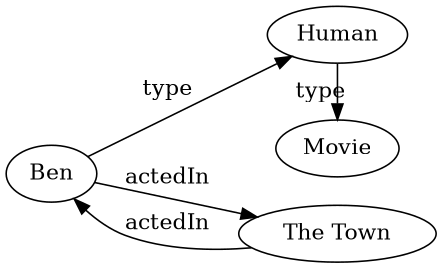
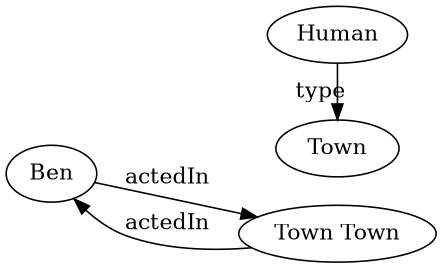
  digraph {
    rankdir=LR
    Human
-   Movie
+   Movie [label=Town]
    Ben
-   n4 [label="The Town"]
+   n4 [label="Town Town"]
    subgraph sub_1 {
      rank=same
      Human
      Movie
    }
    Human -> Movie [label=type]
-   Ben -> Human [label=type]
    Ben -> n4 [label=actedIn]
    n4 -> Ben [label=actedIn]
  }
